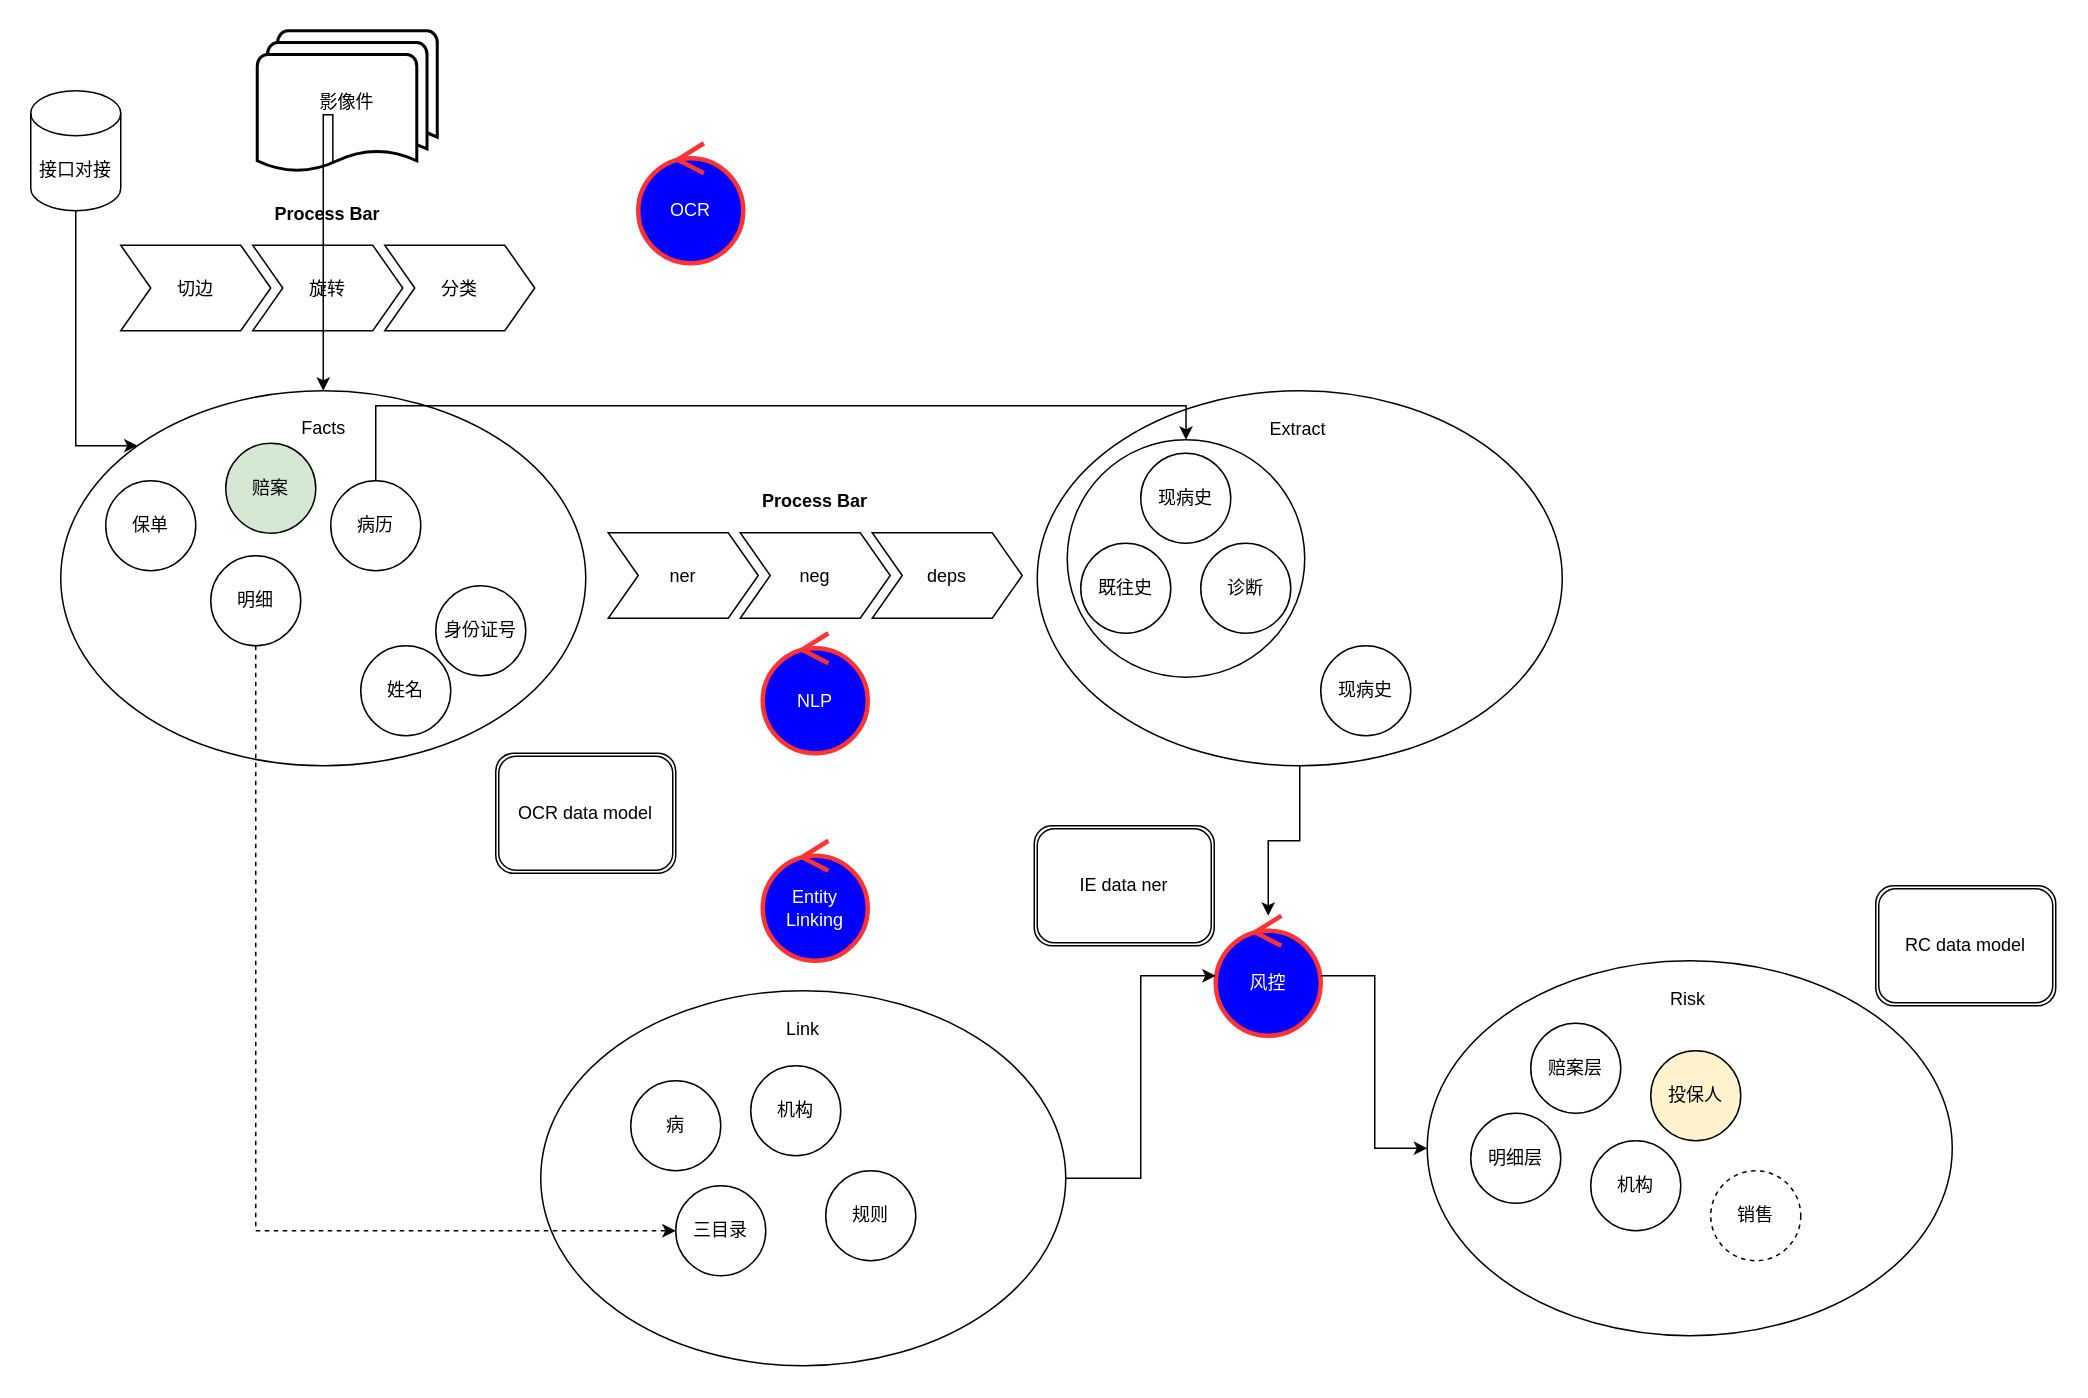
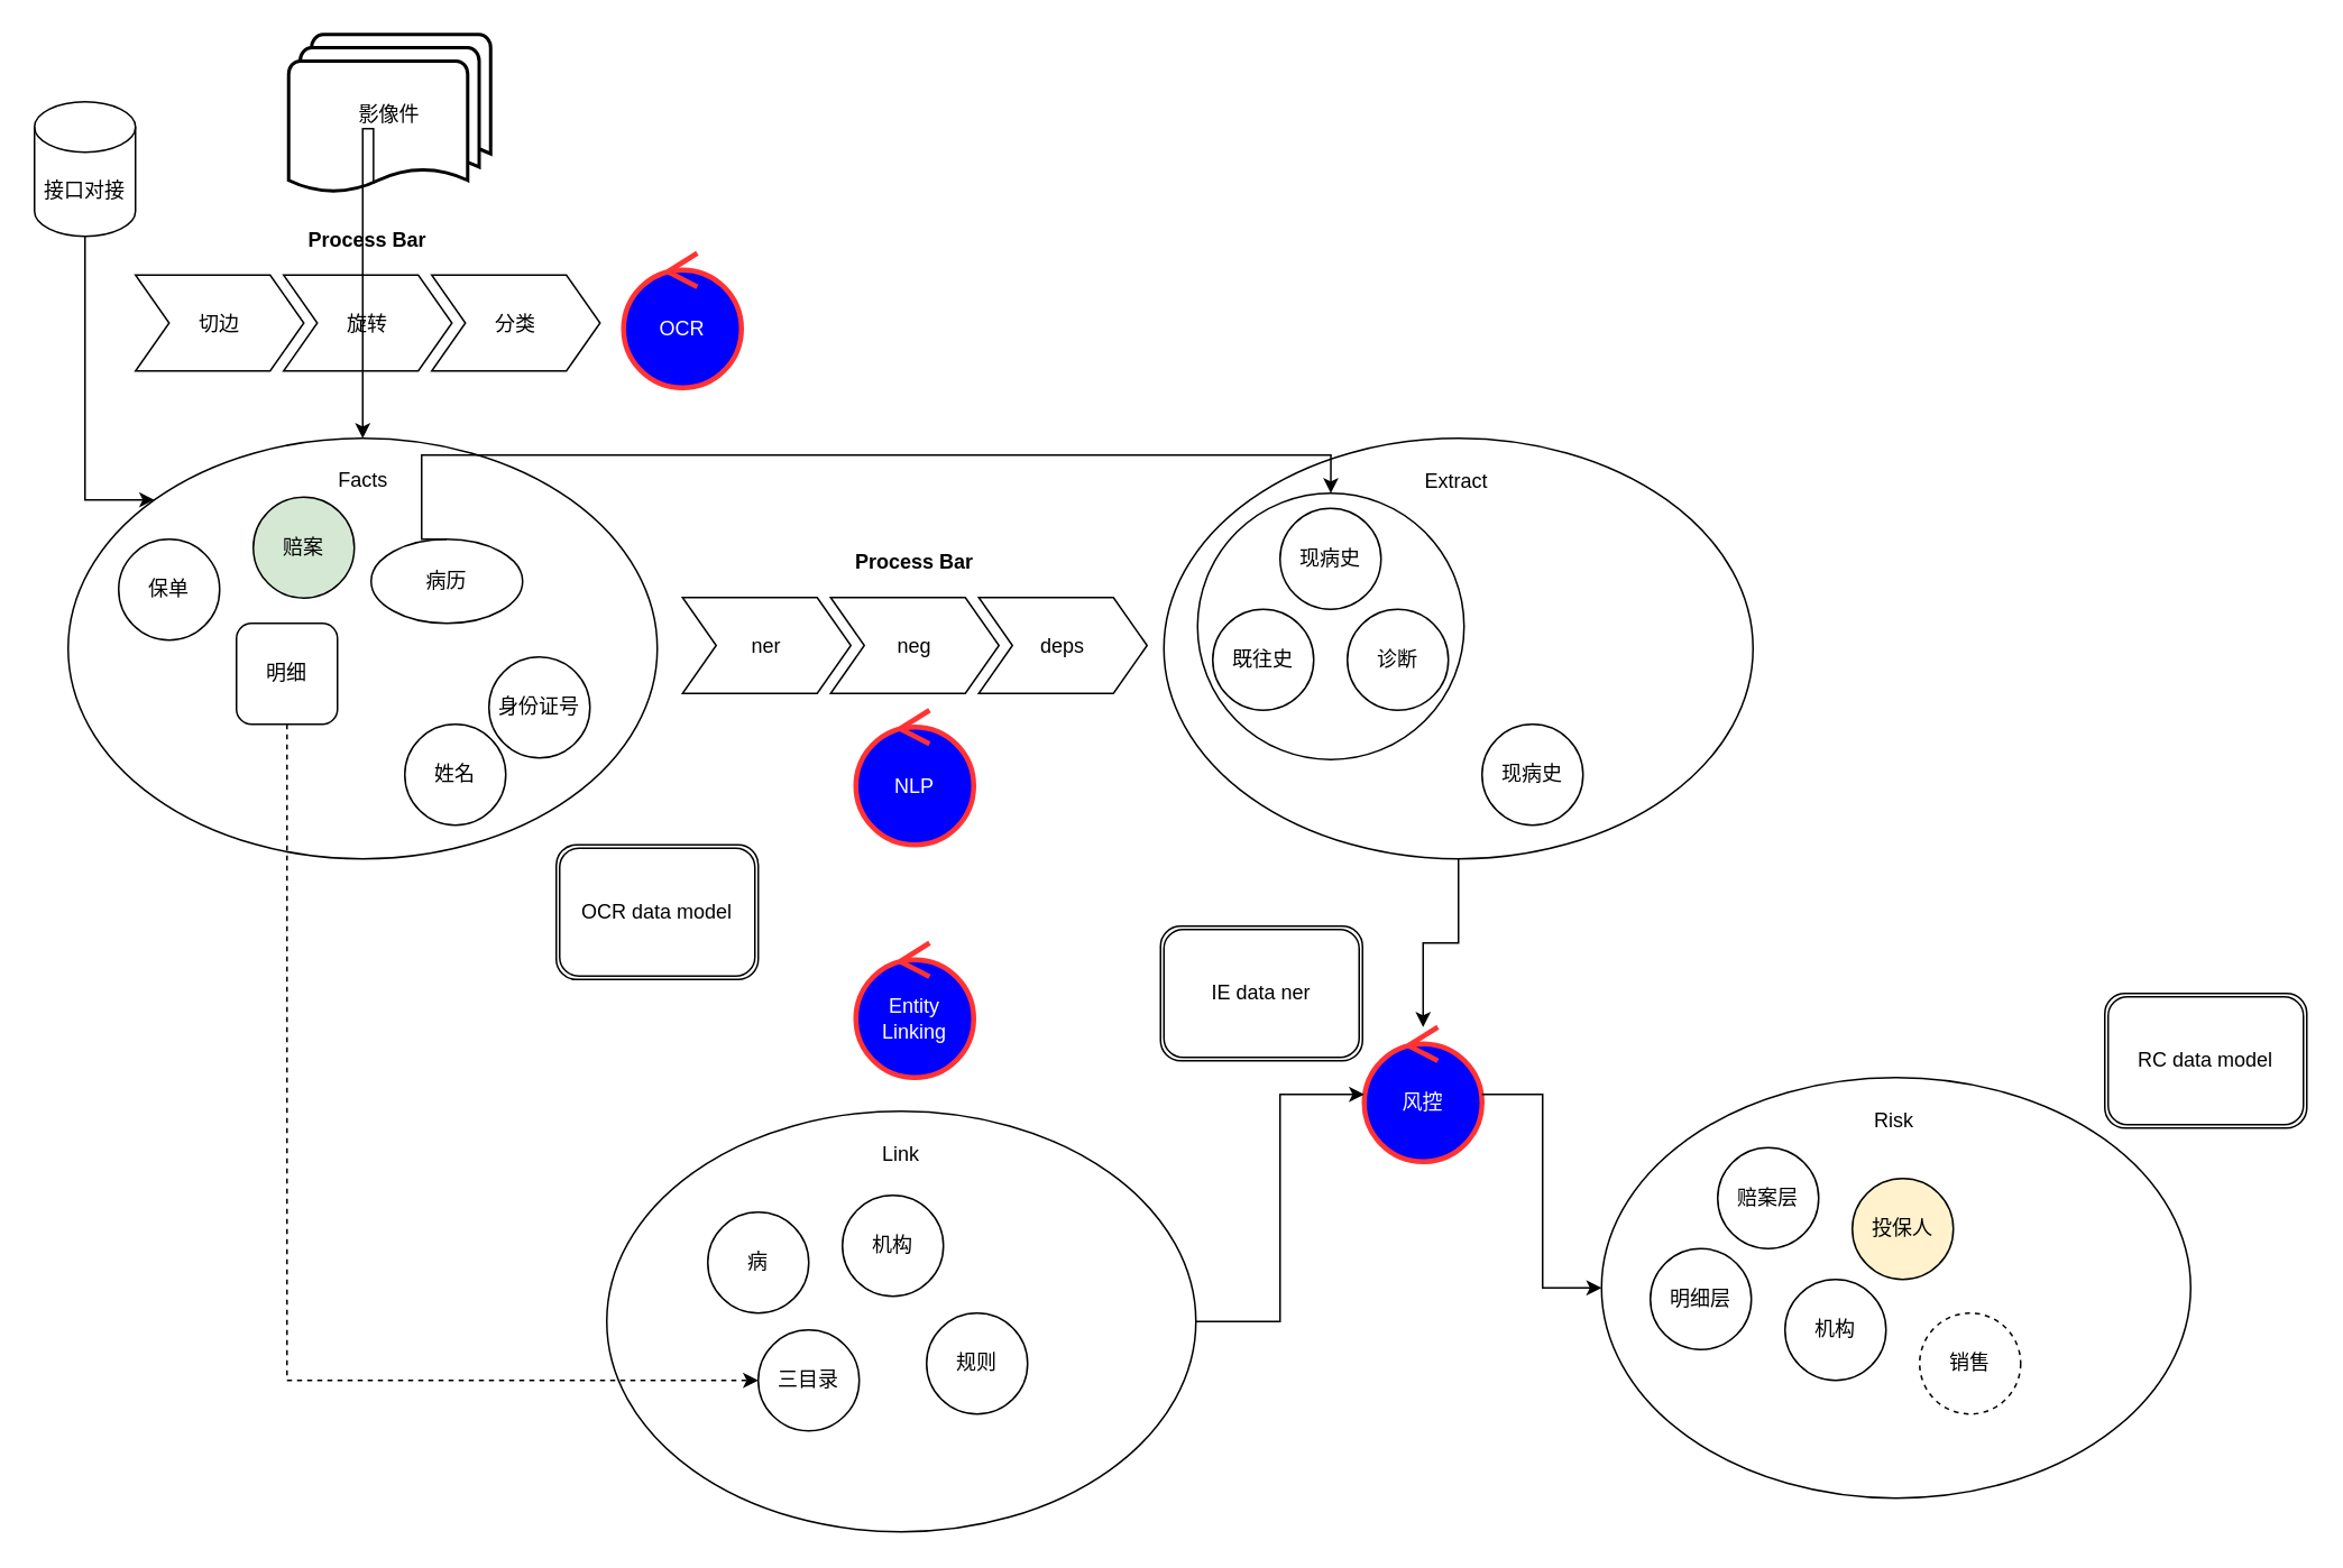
  <mxCell id="0" />
  <mxCell id="1" parent="0" />
  <mxCell id="2" value="" style="ellipse;whiteSpace=wrap;html=1;" vertex="1" parent="1"><mxGeometry x="40" y="260" width="350" height="250" as="geometry" /></mxCell>
  <mxCell id="3" value="保单" style="ellipse;whiteSpace=wrap;html=1;aspect=fixed;" vertex="1" parent="1"><mxGeometry x="70" y="320" width="60" height="60" as="geometry" /></mxCell>
  <mxCell id="4" value="Facts" style="text;html=1;strokeColor=none;fillColor=none;align=center;verticalAlign=middle;whiteSpace=wrap;rounded=0;" vertex="1" parent="1"><mxGeometry x="177.5" y="270" width="75" height="30" as="geometry" /></mxCell>
  <mxCell id="5" value="赔案" style="ellipse;whiteSpace=wrap;html=1;aspect=fixed;fillColor=#d5e8d4;" vertex="1" parent="1"><mxGeometry x="150" y="295" width="60" height="60" as="geometry" /></mxCell>
- <mxCell id="6" value="病历" style="ellipse;whiteSpace=wrap;html=1;aspect=fixed;" vertex="1" parent="1"><mxGeometry x="220" y="320" width="60" height="60" as="geometry" /></mxCell>
- <mxCell id="7" value="明细" style="ellipse;whiteSpace=wrap;html=1;aspect=fixed;" vertex="1" parent="1"><mxGeometry x="140" y="370" width="60" height="60" as="geometry" /></mxCell>
+ <mxCell id="6" value="病历" style="ellipse;whiteSpace=wrap;html=1;aspect=fixed;" vertex="1" parent="1"><mxGeometry x="220" y="320" width="90" height="50" as="geometry" /></mxCell>
+ <mxCell id="7" value="明细" style="whiteSpace=wrap;html=1;aspect=fixed;rounded=1;" vertex="1" parent="1"><mxGeometry x="140" y="370" width="60" height="60" as="geometry" /></mxCell>
  <mxCell id="8" value="接口对接" style="shape=cylinder3;whiteSpace=wrap;html=1;boundedLbl=1;backgroundOutline=1;size=15;" vertex="1" parent="1"><mxGeometry x="20" y="60" width="60" height="80" as="geometry" /></mxCell>
  <mxCell id="9" value="影像件" style="strokeWidth=2;html=1;shape=mxgraph.flowchart.multi-document;whiteSpace=wrap;" vertex="1" parent="1"><mxGeometry x="171" y="20" width="120" height="95" as="geometry" /></mxCell>
  <mxCell id="10" value="Process Bar" style="swimlane;childLayout=stackLayout;horizontal=1;fillColor=none;horizontalStack=1;resizeParent=1;resizeParentMax=0;resizeLast=0;collapsible=0;strokeColor=none;stackBorder=10;stackSpacing=-12;resizable=1;align=center;points=[];fontColor=#000000;" vertex="1" parent="1"><mxGeometry x="70" y="130" width="296" height="100" as="geometry" /></mxCell>
  <mxCell id="11" value="切边" style="shape=step;perimeter=stepPerimeter;fixedSize=1;points=[];" vertex="1" parent="10"><mxGeometry x="10" y="33" width="100" height="57" as="geometry" /></mxCell>
  <mxCell id="12" value="旋转" style="shape=step;perimeter=stepPerimeter;fixedSize=1;points=[];" vertex="1" parent="10"><mxGeometry x="98" y="33" width="100" height="57" as="geometry" /></mxCell>
  <mxCell id="13" value="分类" style="shape=step;perimeter=stepPerimeter;fixedSize=1;points=[];" vertex="1" parent="10"><mxGeometry x="186" y="33" width="100" height="57" as="geometry" /></mxCell>
  <mxCell id="14" value="" style="edgeStyle=segmentEdgeStyle;endArrow=classic;html=1;rounded=0;exitX=0.5;exitY=1;exitDx=0;exitDy=0;exitPerimeter=0;entryX=0;entryY=0;entryDx=0;entryDy=0;" edge="1" parent="1" source="8" target="2"><mxGeometry width="50" height="50" relative="1" as="geometry"><mxPoint x="70" y="200" as="sourcePoint" /><mxPoint x="10" y="200" as="targetPoint" /><Array as="points"><mxPoint x="50" y="297" /></Array></mxGeometry></mxCell>
  <mxCell id="15" value="" style="edgeStyle=segmentEdgeStyle;endArrow=classic;html=1;rounded=0;entryX=0.5;entryY=0;entryDx=0;entryDy=0;exitX=0.42;exitY=0.933;exitDx=0;exitDy=0;exitPerimeter=0;" edge="1" parent="1" source="9" target="2"><mxGeometry width="50" height="50" relative="1" as="geometry"><mxPoint x="111" y="150" as="sourcePoint" /><mxPoint x="121.759" y="315.398" as="targetPoint" /><Array as="points"><mxPoint x="215" y="76" /></Array></mxGeometry></mxCell>
  <mxCell id="16" value="" style="group" vertex="1" connectable="0" parent="1"><mxGeometry x="690" y="260" width="350" height="250" as="geometry" /></mxCell>
  <mxCell id="17" value="" style="ellipse;whiteSpace=wrap;html=1;" vertex="1" parent="16"><mxGeometry x="1" width="350" height="250.0" as="geometry" /></mxCell>
  <mxCell id="18" value="Extract" style="text;html=1;strokeColor=none;fillColor=none;align=center;verticalAlign=middle;whiteSpace=wrap;rounded=0;" vertex="1" parent="16"><mxGeometry x="120" y="10.42" width="110" height="31.25" as="geometry" /></mxCell>
  <mxCell id="19" value="" style="ellipse;whiteSpace=wrap;html=1;aspect=fixed;" vertex="1" parent="16"><mxGeometry x="21" y="32.67" width="158.33" height="158.33" as="geometry" /></mxCell>
  <mxCell id="20" value="现病史" style="ellipse;whiteSpace=wrap;html=1;aspect=fixed;" vertex="1" parent="16"><mxGeometry x="70" y="41.67" width="60" height="60" as="geometry" /></mxCell>
  <mxCell id="21" value="诊断" style="ellipse;whiteSpace=wrap;html=1;aspect=fixed;" vertex="1" parent="16"><mxGeometry x="110" y="101.67" width="60" height="60" as="geometry" /></mxCell>
  <mxCell id="22" value="既往史" style="ellipse;whiteSpace=wrap;html=1;aspect=fixed;" vertex="1" parent="16"><mxGeometry x="30" y="101.67" width="60" height="60" as="geometry" /></mxCell>
  <mxCell id="23" value="现病史" style="ellipse;whiteSpace=wrap;html=1;aspect=fixed;" vertex="1" parent="16"><mxGeometry x="190" y="170" width="60" height="60" as="geometry" /></mxCell>
  <mxCell id="24" value="身份证号" style="ellipse;whiteSpace=wrap;html=1;aspect=fixed;" vertex="1" parent="1"><mxGeometry x="290" y="390" width="60" height="60" as="geometry" /></mxCell>
  <mxCell id="25" value="姓名" style="ellipse;whiteSpace=wrap;html=1;aspect=fixed;" vertex="1" parent="1"><mxGeometry x="240" y="430" width="60" height="60" as="geometry" /></mxCell>
  <mxCell id="26" value="Process Bar" style="swimlane;childLayout=stackLayout;horizontal=1;fillColor=none;horizontalStack=1;resizeParent=1;resizeParentMax=0;resizeLast=0;collapsible=0;strokeColor=none;stackBorder=10;stackSpacing=-12;resizable=1;align=center;points=[];fontColor=#000000;" vertex="1" parent="1"><mxGeometry x="395" y="321.67" width="296" height="100" as="geometry" /></mxCell>
  <mxCell id="27" value="ner" style="shape=step;perimeter=stepPerimeter;fixedSize=1;points=[];" vertex="1" parent="26"><mxGeometry x="10" y="33" width="100" height="57" as="geometry" /></mxCell>
  <mxCell id="28" value="neg" style="shape=step;perimeter=stepPerimeter;fixedSize=1;points=[];" vertex="1" parent="26"><mxGeometry x="98" y="33" width="100" height="57" as="geometry" /></mxCell>
  <mxCell id="29" value="deps" style="shape=step;perimeter=stepPerimeter;fixedSize=1;points=[];" vertex="1" parent="26"><mxGeometry x="186" y="33" width="100" height="57" as="geometry" /></mxCell>
  <mxCell id="30" value="" style="group" vertex="1" connectable="0" parent="1"><mxGeometry x="360" y="660" width="350" height="250" as="geometry" /></mxCell>
  <mxCell id="31" value="" style="ellipse;whiteSpace=wrap;html=1;" vertex="1" parent="30"><mxGeometry width="350" height="250.0" as="geometry" /></mxCell>
  <mxCell id="32" value="Link" style="text;html=1;strokeColor=none;fillColor=none;align=center;verticalAlign=middle;whiteSpace=wrap;rounded=0;" vertex="1" parent="30"><mxGeometry x="120" y="10" width="110" height="31.25" as="geometry" /></mxCell>
  <mxCell id="33" value="病" style="ellipse;whiteSpace=wrap;html=1;aspect=fixed;" vertex="1" parent="30"><mxGeometry x="60" y="60" width="60" height="60" as="geometry" /></mxCell>
  <mxCell id="34" value="三目录" style="ellipse;whiteSpace=wrap;html=1;aspect=fixed;" vertex="1" parent="30"><mxGeometry x="90" y="130" width="60" height="60" as="geometry" /></mxCell>
  <mxCell id="35" value="机构" style="ellipse;whiteSpace=wrap;html=1;aspect=fixed;" vertex="1" parent="30"><mxGeometry x="140" y="50" width="60" height="60" as="geometry" /></mxCell>
  <mxCell id="36" value="规则" style="ellipse;whiteSpace=wrap;html=1;aspect=fixed;" vertex="1" parent="30"><mxGeometry x="190" y="120" width="60" height="60" as="geometry" /></mxCell>
  <mxCell id="37" value="NLP" style="ellipse;shape=umlControl;whiteSpace=wrap;html=1;fontColor=#FFFFFF;fillColor=#0000FF;strokeColor=#FF3333;strokeWidth=3;" vertex="1" parent="1"><mxGeometry x="508" y="421.67" width="70" height="80" as="geometry" /></mxCell>
- <mxCell id="38" value="OCR" style="ellipse;shape=umlControl;whiteSpace=wrap;html=1;fillColor=#0000FF;fontColor=#FFFFFF;strokeColor=#FF3333;strokeWidth=3;" vertex="1" parent="1"><mxGeometry x="425" y="95" width="70" height="80" as="geometry" /></mxCell>
+ <mxCell id="38" value="OCR" style="ellipse;shape=umlControl;whiteSpace=wrap;html=1;fillColor=#0000FF;fontColor=#FFFFFF;strokeColor=#FF3333;strokeWidth=3;" vertex="1" parent="1"><mxGeometry x="370" y="150" width="70" height="80" as="geometry" /></mxCell>
  <mxCell id="39" value="Entity Linking" style="ellipse;shape=umlControl;whiteSpace=wrap;html=1;fontColor=#FFFFFF;fillColor=#0000FF;strokeColor=#FF3333;strokeWidth=3;" vertex="1" parent="1"><mxGeometry x="508" y="560" width="70" height="80" as="geometry" /></mxCell>
  <mxCell id="40" value="" style="edgeStyle=segmentEdgeStyle;endArrow=classic;html=1;rounded=0;entryX=0.5;entryY=0;entryDx=0;entryDy=0;exitX=0.5;exitY=0;exitDx=0;exitDy=0;" edge="1" parent="1" source="6" target="19"><mxGeometry width="50" height="50" relative="1" as="geometry"><mxPoint x="217.96" y="85.98" as="sourcePoint" /><mxPoint x="490" y="260" as="targetPoint" /><Array as="points"><mxPoint x="250" y="270" /><mxPoint x="790" y="270" /></Array></mxGeometry></mxCell>
  <mxCell id="41" value="" style="edgeStyle=elbowEdgeStyle;elbow=horizontal;endArrow=classic;html=1;rounded=0;exitX=0.5;exitY=1;exitDx=0;exitDy=0;entryX=0;entryY=0.5;entryDx=0;entryDy=0;dashed=1;" edge="1" parent="1" source="7" target="34"><mxGeometry width="50" height="50" relative="1" as="geometry"><mxPoint x="520" y="510" as="sourcePoint" /><mxPoint x="570" y="460" as="targetPoint" /><Array as="points"><mxPoint x="170" y="630" /></Array></mxGeometry></mxCell>
  <mxCell id="42" value="" style="group" vertex="1" connectable="0" parent="1"><mxGeometry x="950" y="640" width="350" height="250" as="geometry" /></mxCell>
  <mxCell id="43" value="" style="ellipse;whiteSpace=wrap;html=1;" vertex="1" parent="42"><mxGeometry x="1" width="350" height="250.0" as="geometry" /></mxCell>
  <mxCell id="44" value="Risk" style="text;html=1;strokeColor=none;fillColor=none;align=center;verticalAlign=middle;whiteSpace=wrap;rounded=0;" vertex="1" parent="42"><mxGeometry x="120" y="10.42" width="110" height="31.25" as="geometry" /></mxCell>
  <mxCell id="45" value="赔案层" style="ellipse;whiteSpace=wrap;html=1;aspect=fixed;" vertex="1" parent="42"><mxGeometry x="70" y="41.67" width="60" height="60" as="geometry" /></mxCell>
  <mxCell id="46" value="明细层" style="ellipse;whiteSpace=wrap;html=1;aspect=fixed;" vertex="1" parent="42"><mxGeometry x="30" y="101.67" width="60" height="60" as="geometry" /></mxCell>
  <mxCell id="47" value="机构" style="ellipse;whiteSpace=wrap;html=1;aspect=fixed;" vertex="1" parent="42"><mxGeometry x="110" y="120" width="60" height="60" as="geometry" /></mxCell>
  <mxCell id="48" value="投保人" style="ellipse;whiteSpace=wrap;html=1;aspect=fixed;fillColor=#fff2cc;" vertex="1" parent="42"><mxGeometry x="150" y="60" width="60" height="60" as="geometry" /></mxCell>
  <mxCell id="49" value="销售" style="ellipse;whiteSpace=wrap;html=1;aspect=fixed;dashed=1;" vertex="1" parent="42"><mxGeometry x="190" y="140" width="60" height="60" as="geometry" /></mxCell>
  <mxCell id="50" value="风控" style="ellipse;shape=umlControl;whiteSpace=wrap;html=1;fontColor=#FFFFFF;fillColor=#0000FF;strokeColor=#FF3333;strokeWidth=3;" vertex="1" parent="1"><mxGeometry x="810" y="610" width="70" height="80" as="geometry" /></mxCell>
  <mxCell id="51" value="" style="edgeStyle=elbowEdgeStyle;elbow=horizontal;endArrow=classic;html=1;rounded=0;fontColor=#FFFFFF;exitX=1;exitY=0.5;exitDx=0;exitDy=0;" edge="1" parent="1" source="31" target="50"><mxGeometry width="50" height="50" relative="1" as="geometry"><mxPoint x="880" y="580" as="sourcePoint" /><mxPoint x="930" y="530" as="targetPoint" /></mxGeometry></mxCell>
  <mxCell id="52" value="" style="edgeStyle=elbowEdgeStyle;elbow=vertical;endArrow=classic;html=1;rounded=0;fontColor=#FFFFFF;exitX=0.5;exitY=1;exitDx=0;exitDy=0;" edge="1" parent="1" source="17" target="50"><mxGeometry width="50" height="50" relative="1" as="geometry"><mxPoint x="850" y="540" as="sourcePoint" /><mxPoint x="680" y="530" as="targetPoint" /></mxGeometry></mxCell>
  <mxCell id="53" value="" style="edgeStyle=elbowEdgeStyle;elbow=horizontal;endArrow=classic;html=1;rounded=0;fontColor=#FFFFFF;" edge="1" parent="1" source="50" target="43"><mxGeometry width="50" height="50" relative="1" as="geometry"><mxPoint x="750" y="560" as="sourcePoint" /><mxPoint x="800" y="510" as="targetPoint" /></mxGeometry></mxCell>
  <mxCell id="54" value="&lt;font color=&quot;#000000&quot;&gt;OCR data model&lt;/font&gt;" style="shape=ext;double=1;rounded=1;whiteSpace=wrap;html=1;fontColor=#FFFFFF;strokeWidth=1;fillColor=#FFFFFF;" vertex="1" parent="1"><mxGeometry x="330" y="501.67" width="120" height="80" as="geometry" /></mxCell>
  <mxCell id="55" value="&lt;font color=&quot;#000000&quot;&gt;IE data ner&lt;/font&gt;" style="shape=ext;double=1;rounded=1;whiteSpace=wrap;html=1;fontColor=#FFFFFF;strokeWidth=1;fillColor=#FFFFFF;" vertex="1" parent="1"><mxGeometry x="689" y="550" width="120" height="80" as="geometry" /></mxCell>
  <mxCell id="56" value="&lt;font color=&quot;#000000&quot;&gt;RC data model&lt;/font&gt;" style="shape=ext;double=1;rounded=1;whiteSpace=wrap;html=1;fontColor=#FFFFFF;strokeWidth=1;fillColor=#FFFFFF;" vertex="1" parent="1"><mxGeometry x="1250" y="590" width="120" height="80" as="geometry" /></mxCell>
